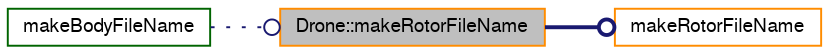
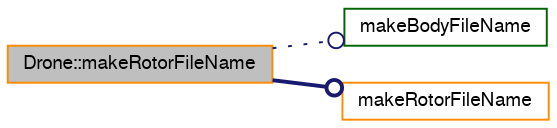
  digraph {
    rankdir=LR
    node [color=darkorange fillcolor=white fontname=FreeSans fontsize=10 shape=record style=filled]
    edge [arrowhead=odot color=midnightblue fontname=FreeSans fontsize=10 labelfontname=FreeSans labelfontsize=10]
    n1 [fillcolor=grey75 fontcolor=black height=0.2 label="Drone::makeRotorFileName" width=0.4]
    n2 [color=darkgreen height=0.2 label=makeBodyFileName width=0.4]
    n3 [height=0.2 label=makeRotorFileName width=0.4]
-   n2 -> n1 [style=dotted]
+   n1 -> n2 [style=dotted]
    n1 -> n3 [style=bold]
  }
